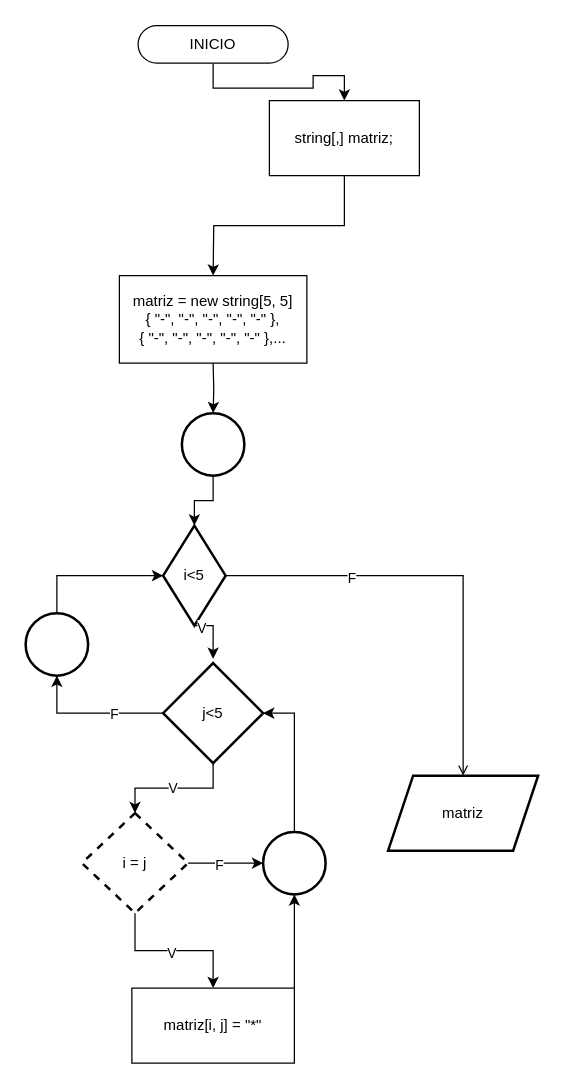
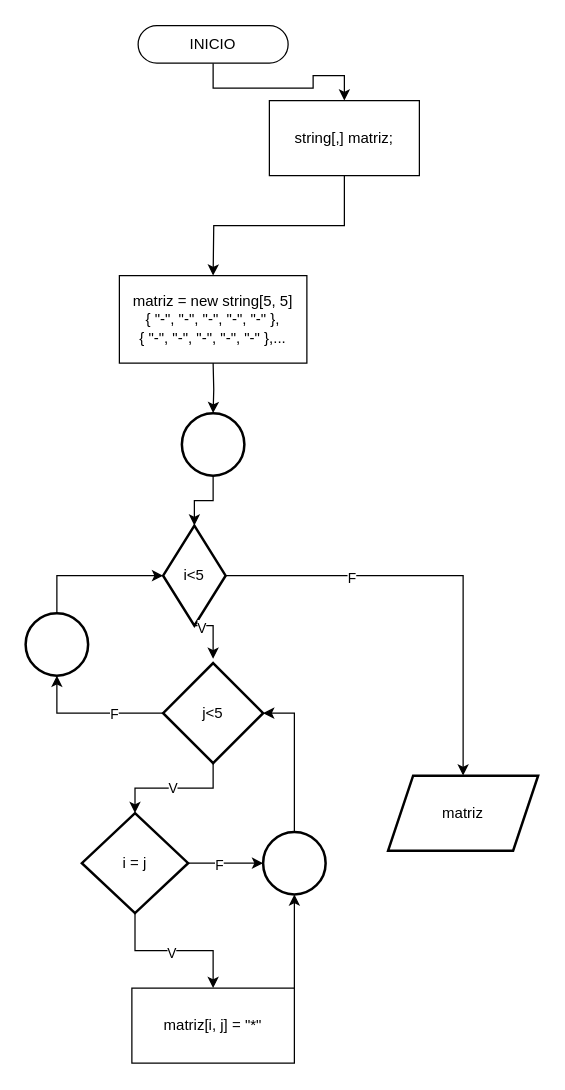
  <mxCell id="0" />
  <mxCell id="1" parent="0" />
  <mxCell id="2" style="edgeStyle=orthogonalEdgeStyle;rounded=0;orthogonalLoop=1;jettySize=auto;html=1;exitX=0.5;exitY=1;exitDx=0;exitDy=0;entryX=0.5;entryY=0;entryDx=0;entryDy=0;" edge="1" parent="1" source="3" target="5"><mxGeometry relative="1" as="geometry" /></mxCell>
  <mxCell id="3" value="INICIO" style="rounded=1;whiteSpace=wrap;html=1;arcSize=50;" vertex="1" parent="1"><mxGeometry x="110" y="20" width="120" height="30" as="geometry" /></mxCell>
  <mxCell id="4" style="edgeStyle=orthogonalEdgeStyle;rounded=0;orthogonalLoop=1;jettySize=auto;html=1;exitX=0.5;exitY=1;exitDx=0;exitDy=0;" edge="1" parent="1" source="5"><mxGeometry relative="1" as="geometry"><mxPoint x="170" y="220" as="targetPoint" /></mxGeometry></mxCell>
  <mxCell id="5" value="string[,] matriz;" style="rounded=0;whiteSpace=wrap;html=1;" vertex="1" parent="1"><mxGeometry x="215" y="80" width="120" height="60" as="geometry" /></mxCell>
  <mxCell id="6" value="matriz = new string[5, 5]&lt;div&gt;{ &quot;-&quot;, &quot;-&quot;, &quot;-&quot;, &quot;-&quot;, &quot;-&quot; },&lt;br&gt;{ &quot;-&quot;, &quot;-&quot;, &quot;-&quot;, &quot;-&quot;, &quot;-&quot; },...&lt;/div&gt;" style="rounded=0;whiteSpace=wrap;html=1;" vertex="1" parent="1"><mxGeometry x="95" y="220" width="150" height="70" as="geometry" /></mxCell>
  <mxCell id="7" style="edgeStyle=orthogonalEdgeStyle;rounded=0;orthogonalLoop=1;jettySize=auto;html=1;exitX=0.5;exitY=1;exitDx=0;exitDy=0;exitPerimeter=0;entryX=0.5;entryY=0;entryDx=0;entryDy=0;" edge="1" parent="1" source="8" target="12"><mxGeometry relative="1" as="geometry" /></mxCell>
  <mxCell id="8" value="" style="strokeWidth=2;html=1;shape=mxgraph.flowchart.start_2;whiteSpace=wrap;" vertex="1" parent="1"><mxGeometry x="145" y="330" width="50" height="50" as="geometry" /></mxCell>
  <mxCell id="9" style="edgeStyle=orthogonalEdgeStyle;rounded=0;orthogonalLoop=1;jettySize=auto;html=1;exitX=0.5;exitY=1;exitDx=0;exitDy=0;entryX=0.5;entryY=0;entryDx=0;entryDy=0;entryPerimeter=0;" edge="1" parent="1" target="8"><mxGeometry relative="1" as="geometry"><mxPoint x="170" y="290" as="sourcePoint" /></mxGeometry></mxCell>
- <mxCell id="10" style="edgeStyle=orthogonalEdgeStyle;rounded=0;orthogonalLoop=1;jettySize=auto;html=1;exitX=1;exitY=0.5;exitDx=0;exitDy=0;entryX=0.5;entryY=0;entryDx=0;entryDy=0;endArrow=open;" edge="1" parent="1" source="12" target="23"><mxGeometry relative="1" as="geometry" /></mxCell>
+ <mxCell id="10" style="edgeStyle=orthogonalEdgeStyle;rounded=0;orthogonalLoop=1;jettySize=auto;html=1;exitX=1;exitY=0.5;exitDx=0;exitDy=0;entryX=0.5;entryY=0;entryDx=0;entryDy=0;" edge="1" parent="1" source="12" target="23"><mxGeometry relative="1" as="geometry" /></mxCell>
  <mxCell id="11" value="F" style="edgeLabel;html=1;align=center;verticalAlign=middle;resizable=0;points=[];" vertex="1" connectable="0" parent="10"><mxGeometry x="-0.429" y="-1" relative="1" as="geometry"><mxPoint as="offset" /></mxGeometry></mxCell>
  <mxCell id="12" value="i&amp;lt;5" style="rhombus;whiteSpace=wrap;html=1;strokeWidth=2;" vertex="1" parent="1"><mxGeometry x="130" y="420" width="50" height="80" as="geometry" /></mxCell>
  <mxCell id="13" style="edgeStyle=orthogonalEdgeStyle;rounded=0;orthogonalLoop=1;jettySize=auto;html=1;exitX=0.5;exitY=1;exitDx=0;exitDy=0;entryX=0.5;entryY=0;entryDx=0;entryDy=0;" edge="1" parent="1" source="15" target="18"><mxGeometry relative="1" as="geometry" /></mxCell>
  <mxCell id="14" value="V" style="edgeLabel;html=1;align=center;verticalAlign=middle;resizable=0;points=[];" vertex="1" connectable="0" parent="13"><mxGeometry x="-0.147" y="-1" relative="1" as="geometry"><mxPoint x="-9" as="offset" /></mxGeometry></mxCell>
  <mxCell id="15" value="j&amp;lt;5" style="rhombus;whiteSpace=wrap;html=1;strokeWidth=2;" vertex="1" parent="1"><mxGeometry x="130" y="530" width="80" height="80" as="geometry" /></mxCell>
  <mxCell id="16" style="edgeStyle=orthogonalEdgeStyle;rounded=0;orthogonalLoop=1;jettySize=auto;html=1;exitX=0.5;exitY=1;exitDx=0;exitDy=0;entryX=0.5;entryY=0;entryDx=0;entryDy=0;" edge="1" parent="1" source="18" target="24"><mxGeometry relative="1" as="geometry" /></mxCell>
  <mxCell id="17" value="V" style="edgeLabel;html=1;align=center;verticalAlign=middle;resizable=0;points=[];" vertex="1" connectable="0" parent="16"><mxGeometry x="-0.03" y="-1" relative="1" as="geometry"><mxPoint as="offset" /></mxGeometry></mxCell>
- <mxCell id="18" value="i = j" style="rhombus;whiteSpace=wrap;html=1;strokeWidth=2;dashed=1;" vertex="1" parent="1"><mxGeometry x="65" y="650" width="85" height="80" as="geometry" /></mxCell>
+ <mxCell id="18" value="i = j" style="rhombus;whiteSpace=wrap;html=1;strokeWidth=2;" vertex="1" parent="1"><mxGeometry x="65" y="650" width="85" height="80" as="geometry" /></mxCell>
  <mxCell id="19" style="edgeStyle=orthogonalEdgeStyle;rounded=0;orthogonalLoop=1;jettySize=auto;html=1;exitX=0.5;exitY=1;exitDx=0;exitDy=0;entryX=0.5;entryY=-0.043;entryDx=0;entryDy=0;entryPerimeter=0;" edge="1" parent="1" source="12" target="15"><mxGeometry relative="1" as="geometry" /></mxCell>
  <mxCell id="20" value="V" style="edgeLabel;html=1;align=center;verticalAlign=middle;resizable=0;points=[];" vertex="1" connectable="0" parent="19"><mxGeometry x="-0.214" y="-1" relative="1" as="geometry"><mxPoint x="-9" as="offset" /></mxGeometry></mxCell>
  <mxCell id="21" style="edgeStyle=orthogonalEdgeStyle;rounded=0;orthogonalLoop=1;jettySize=auto;html=1;exitX=0.5;exitY=0;exitDx=0;exitDy=0;exitPerimeter=0;entryX=0;entryY=0.5;entryDx=0;entryDy=0;" edge="1" parent="1" source="22" target="12"><mxGeometry relative="1" as="geometry" /></mxCell>
  <mxCell id="22" value="" style="strokeWidth=2;html=1;shape=mxgraph.flowchart.start_2;whiteSpace=wrap;" vertex="1" parent="1"><mxGeometry x="20" y="490" width="50" height="50" as="geometry" /></mxCell>
  <mxCell id="23" value="matriz" style="shape=parallelogram;perimeter=parallelogramPerimeter;whiteSpace=wrap;html=1;fixedSize=1;strokeWidth=2;" vertex="1" parent="1"><mxGeometry x="310" y="620" width="120" height="60" as="geometry" /></mxCell>
  <mxCell id="24" value="matriz[i, j] = &quot;*&quot;" style="rounded=0;whiteSpace=wrap;html=1;" vertex="1" parent="1"><mxGeometry x="105" y="790" width="130" height="60" as="geometry" /></mxCell>
  <mxCell id="25" style="edgeStyle=orthogonalEdgeStyle;rounded=0;orthogonalLoop=1;jettySize=auto;html=1;exitX=0;exitY=0.5;exitDx=0;exitDy=0;entryX=0.5;entryY=1;entryDx=0;entryDy=0;entryPerimeter=0;" edge="1" parent="1" source="15" target="22"><mxGeometry relative="1" as="geometry" /></mxCell>
  <mxCell id="26" value="F" style="edgeLabel;html=1;align=center;verticalAlign=middle;resizable=0;points=[];" vertex="1" connectable="0" parent="25"><mxGeometry x="-0.304" relative="1" as="geometry"><mxPoint as="offset" /></mxGeometry></mxCell>
  <mxCell id="27" style="edgeStyle=orthogonalEdgeStyle;rounded=0;orthogonalLoop=1;jettySize=auto;html=1;exitX=0.5;exitY=0;exitDx=0;exitDy=0;exitPerimeter=0;entryX=1;entryY=0.5;entryDx=0;entryDy=0;" edge="1" parent="1" source="28" target="15"><mxGeometry relative="1" as="geometry" /></mxCell>
  <mxCell id="28" value="" style="strokeWidth=2;html=1;shape=mxgraph.flowchart.start_2;whiteSpace=wrap;" vertex="1" parent="1"><mxGeometry x="210" y="665" width="50" height="50" as="geometry" /></mxCell>
  <mxCell id="29" style="edgeStyle=orthogonalEdgeStyle;rounded=0;orthogonalLoop=1;jettySize=auto;html=1;exitX=1;exitY=0.5;exitDx=0;exitDy=0;entryX=0;entryY=0.5;entryDx=0;entryDy=0;entryPerimeter=0;" edge="1" parent="1" source="18" target="28"><mxGeometry relative="1" as="geometry" /></mxCell>
  <mxCell id="30" value="F" style="edgeLabel;html=1;align=center;verticalAlign=middle;resizable=0;points=[];" vertex="1" connectable="0" parent="29"><mxGeometry x="-0.202" y="-1" relative="1" as="geometry"><mxPoint as="offset" /></mxGeometry></mxCell>
  <mxCell id="31" style="edgeStyle=orthogonalEdgeStyle;rounded=0;orthogonalLoop=1;jettySize=auto;html=1;exitX=1;exitY=0;exitDx=0;exitDy=0;entryX=0.5;entryY=1;entryDx=0;entryDy=0;entryPerimeter=0;" edge="1" parent="1" source="24" target="28"><mxGeometry relative="1" as="geometry" /></mxCell>
